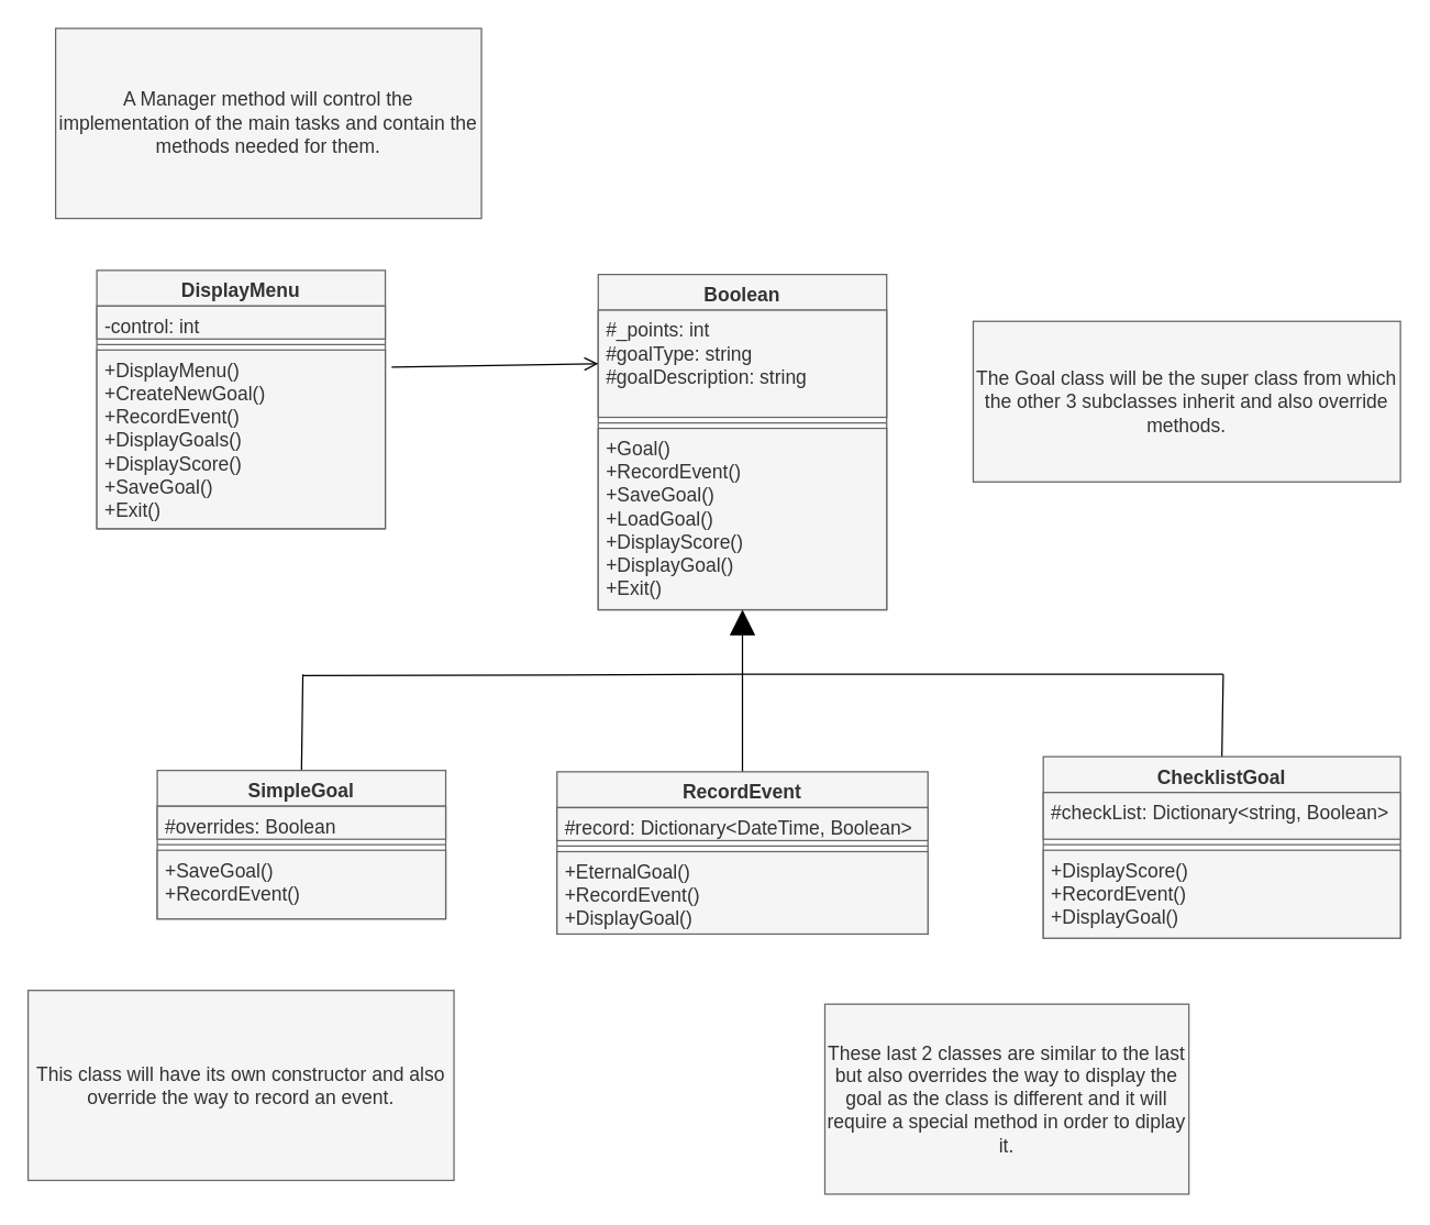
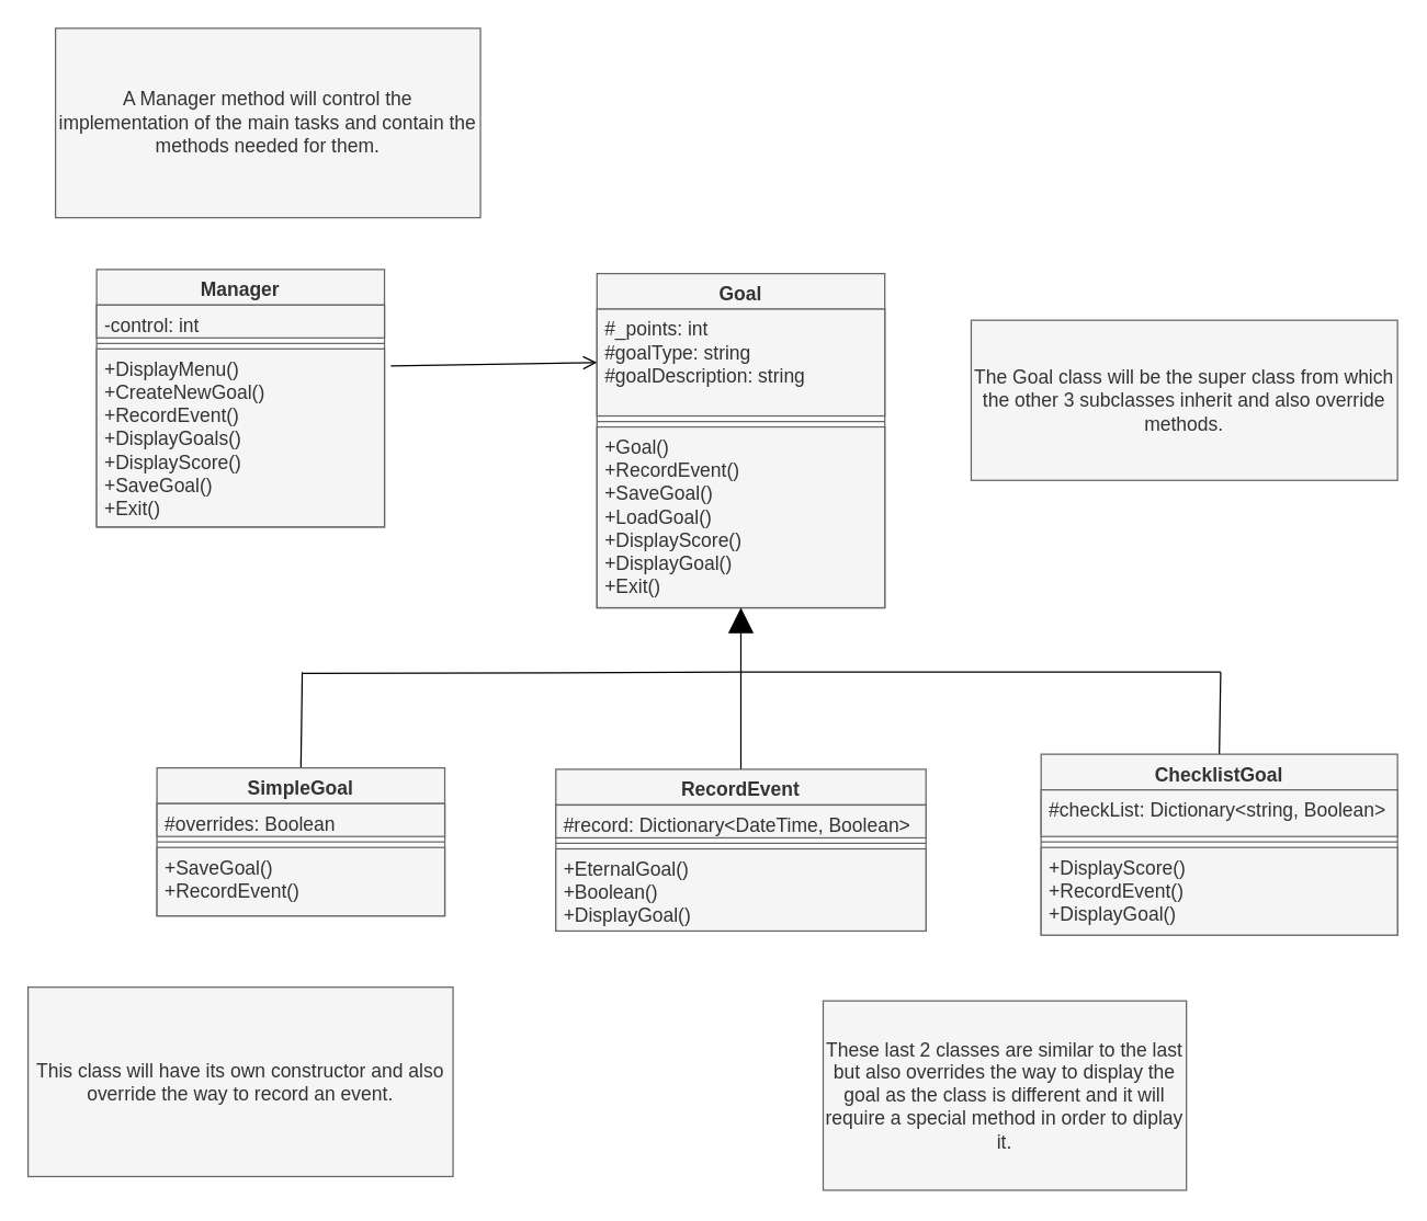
  <mxCell id="0" />
  <mxCell id="1" parent="0" />
  <mxCell id="2" value="This class will have its own constructor and also override the way to record an event." style="whiteSpace=wrap;html=1;fontSize=14;fillColor=#f5f5f5;strokeColor=#666666;fontColor=#333333;" parent="1" vertex="1"><mxGeometry x="20" y="720" width="310" height="138.25" as="geometry" /></mxCell>
  <mxCell id="3" value="These last 2 classes are similar to the last but also overrides the way to display the goal as the class is different and it will require a special method in order to diplay it." style="whiteSpace=wrap;html=1;fontSize=14;fillColor=#f5f5f5;strokeColor=#666666;fontColor=#333333;" parent="1" vertex="1"><mxGeometry x="600" y="730" width="265" height="138.25" as="geometry" /></mxCell>
  <mxCell id="4" value="A Manager method will control the implementation of the main tasks and contain the methods needed for them." style="whiteSpace=wrap;html=1;fontSize=14;fillColor=#f5f5f5;strokeColor=#666666;fontColor=#333333;" parent="1" vertex="1"><mxGeometry x="40" y="20" width="310" height="138.25" as="geometry" /></mxCell>
- <mxCell id="5" value="Boolean" style="swimlane;fontStyle=1;align=center;verticalAlign=top;childLayout=stackLayout;horizontal=1;startSize=26;horizontalStack=0;resizeParent=1;resizeParentMax=0;resizeLast=0;collapsible=1;marginBottom=0;fillColor=#f5f5f5;strokeColor=#666666;fontColor=#333333;fontSize=14;" parent="1" vertex="1"><mxGeometry x="435" y="199" width="210" height="244" as="geometry" /></mxCell>
+ <mxCell id="5" value="Goal" style="swimlane;fontStyle=1;align=center;verticalAlign=top;childLayout=stackLayout;horizontal=1;startSize=26;horizontalStack=0;resizeParent=1;resizeParentMax=0;resizeLast=0;collapsible=1;marginBottom=0;fillColor=#f5f5f5;strokeColor=#666666;fontColor=#333333;fontSize=14;" parent="1" vertex="1"><mxGeometry x="435" y="199" width="210" height="244" as="geometry" /></mxCell>
  <mxCell id="6" value="#_points: int&#10;#goalType: string&#10;#goalDescription: string&#10;" style="text;strokeColor=#666666;fillColor=#f5f5f5;align=left;verticalAlign=top;spacingLeft=4;spacingRight=4;overflow=hidden;rotatable=0;points=[[0,0.5],[1,0.5]];portConstraint=eastwest;fontColor=#333333;fontSize=14;" parent="5" vertex="1"><mxGeometry y="26" width="210" height="78" as="geometry" /></mxCell>
  <mxCell id="7" value="" style="line;strokeWidth=1;fillColor=#f5f5f5;align=left;verticalAlign=middle;spacingTop=-1;spacingLeft=3;spacingRight=3;rotatable=0;labelPosition=right;points=[];portConstraint=eastwest;strokeColor=#666666;fontColor=#333333;fontSize=14;" parent="5" vertex="1"><mxGeometry y="104" width="210" height="8" as="geometry" /></mxCell>
  <mxCell id="8" value="+Goal()&#10;+RecordEvent()&#10;+SaveGoal()&#10;+LoadGoal()&#10;+DisplayScore()&#10;+DisplayGoal()&#09;&#10;+Exit()&#10;" style="text;strokeColor=#666666;fillColor=#f5f5f5;align=left;verticalAlign=top;spacingLeft=4;spacingRight=4;overflow=hidden;rotatable=0;points=[[0,0.5],[1,0.5]];portConstraint=eastwest;fontColor=#333333;fontSize=14;" parent="5" vertex="1"><mxGeometry y="112" width="210" height="132" as="geometry" /></mxCell>
  <mxCell id="9" value="" style="endArrow=block;endSize=16;endFill=1;html=1;exitX=0.5;exitY=0;exitDx=0;exitDy=0;" parent="1" source="23" target="8" edge="1"><mxGeometry width="160" relative="1" as="geometry"><mxPoint x="539.96" y="540" as="sourcePoint" /><mxPoint x="750" y="430" as="targetPoint" /><mxPoint as="offset" /></mxGeometry></mxCell>
  <mxCell id="10" value="" style="endArrow=none;html=1;exitX=0.5;exitY=0;exitDx=0;exitDy=0;" parent="1" source="19" edge="1"><mxGeometry width="50" height="50" relative="1" as="geometry"><mxPoint x="220" y="540" as="sourcePoint" /><mxPoint x="220" y="490" as="targetPoint" /></mxGeometry></mxCell>
  <mxCell id="11" value="" style="endArrow=none;html=1;" parent="1" edge="1"><mxGeometry width="50" height="50" relative="1" as="geometry"><mxPoint x="220" y="491" as="sourcePoint" /><mxPoint y="490" as="targetPoint" x="540" /></mxGeometry></mxCell>
  <mxCell id="12" value="" style="endArrow=none;html=1;" parent="1" edge="1"><mxGeometry width="50" height="50" relative="1" as="geometry"><mxPoint y="490" as="sourcePoint" x="540" /><mxPoint x="890" y="490" as="targetPoint" /></mxGeometry></mxCell>
  <mxCell id="13" value="" style="endArrow=none;html=1;exitX=0.5;exitY=0;exitDx=0;exitDy=0;" parent="1" source="27" edge="1"><mxGeometry width="50" height="50" relative="1" as="geometry"><mxPoint x="869" y="540" as="sourcePoint" /><mxPoint x="890" y="490" as="targetPoint" /></mxGeometry></mxCell>
  <mxCell id="14" value="The Goal class will be the super class from which the other 3 subclasses inherit and also override methods." style="whiteSpace=wrap;html=1;fontSize=14;fillColor=#f5f5f5;strokeColor=#666666;fontColor=#333333;" parent="1" vertex="1"><mxGeometry x="708" y="233.13" width="311" height="116.87" as="geometry" /></mxCell>
- <mxCell id="15" value="DisplayMenu" style="swimlane;fontStyle=1;align=center;verticalAlign=top;childLayout=stackLayout;horizontal=1;startSize=26;horizontalStack=0;resizeParent=1;resizeParentMax=0;resizeLast=0;collapsible=1;marginBottom=0;fillColor=#f5f5f5;strokeColor=#666666;fontColor=#333333;fontSize=14;" parent="1" vertex="1"><mxGeometry x="70" y="196" width="210" height="188" as="geometry" /></mxCell>
+ <mxCell id="15" value="Manager" style="swimlane;fontStyle=1;align=center;verticalAlign=top;childLayout=stackLayout;horizontal=1;startSize=26;horizontalStack=0;resizeParent=1;resizeParentMax=0;resizeLast=0;collapsible=1;marginBottom=0;fillColor=#f5f5f5;strokeColor=#666666;fontColor=#333333;fontSize=14;" parent="1" vertex="1"><mxGeometry x="70" y="196" width="210" height="188" as="geometry" /></mxCell>
  <mxCell id="16" value="-control: int" style="text;strokeColor=#666666;fillColor=#f5f5f5;align=left;verticalAlign=top;spacingLeft=4;spacingRight=4;overflow=hidden;rotatable=0;points=[[0,0.5],[1,0.5]];portConstraint=eastwest;fontColor=#333333;fontSize=14;" parent="15" vertex="1"><mxGeometry y="26" width="210" height="24" as="geometry" /></mxCell>
  <mxCell id="17" value="" style="line;strokeWidth=1;fillColor=#f5f5f5;align=left;verticalAlign=middle;spacingTop=-1;spacingLeft=3;spacingRight=3;rotatable=0;labelPosition=right;points=[];portConstraint=eastwest;strokeColor=#666666;fontColor=#333333;fontSize=14;" parent="15" vertex="1"><mxGeometry y="50" width="210" height="8" as="geometry" /></mxCell>
  <mxCell id="18" value="+DisplayMenu()&#10;+CreateNewGoal()&#10;+RecordEvent()&#10;+DisplayGoals()&#10;+DisplayScore()&#10;+SaveGoal()&#10;+Exit()&#10;" style="text;strokeColor=#666666;fillColor=#f5f5f5;align=left;verticalAlign=top;spacingLeft=4;spacingRight=4;overflow=hidden;rotatable=0;points=[[0,0.5],[1,0.5]];portConstraint=eastwest;fontColor=#333333;fontSize=14;" parent="15" vertex="1"><mxGeometry y="58" width="210" height="130" as="geometry" /></mxCell>
  <mxCell id="19" value="SimpleGoal" style="swimlane;fontStyle=1;align=center;verticalAlign=top;childLayout=stackLayout;horizontal=1;startSize=26;horizontalStack=0;resizeParent=1;resizeParentMax=0;resizeLast=0;collapsible=1;marginBottom=0;fillColor=#f5f5f5;strokeColor=#666666;fontColor=#333333;fontSize=14;" parent="1" vertex="1"><mxGeometry x="114" y="560" width="210" height="108" as="geometry" /></mxCell>
  <mxCell id="20" value="#overrides: Boolean" style="text;strokeColor=#666666;fillColor=#f5f5f5;align=left;verticalAlign=top;spacingLeft=4;spacingRight=4;overflow=hidden;rotatable=0;points=[[0,0.5],[1,0.5]];portConstraint=eastwest;fontColor=#333333;fontSize=14;" parent="19" vertex="1"><mxGeometry y="26" width="210" height="24" as="geometry" /></mxCell>
  <mxCell id="21" value="" style="line;strokeWidth=1;fillColor=#f5f5f5;align=left;verticalAlign=middle;spacingTop=-1;spacingLeft=3;spacingRight=3;rotatable=0;labelPosition=right;points=[];portConstraint=eastwest;strokeColor=#666666;fontColor=#333333;fontSize=14;" parent="19" vertex="1"><mxGeometry y="50" width="210" height="8" as="geometry" /></mxCell>
  <mxCell id="22" value="+SaveGoal()&#10;+RecordEvent()&#10;" style="text;strokeColor=#666666;fillColor=#f5f5f5;align=left;verticalAlign=top;spacingLeft=4;spacingRight=4;overflow=hidden;rotatable=0;points=[[0,0.5],[1,0.5]];portConstraint=eastwest;fontColor=#333333;fontSize=14;" parent="19" vertex="1"><mxGeometry y="58" width="210" height="50" as="geometry" /></mxCell>
  <mxCell id="23" value="RecordEvent" style="swimlane;fontStyle=1;align=center;verticalAlign=top;childLayout=stackLayout;horizontal=1;startSize=26;horizontalStack=0;resizeParent=1;resizeParentMax=0;resizeLast=0;collapsible=1;marginBottom=0;fillColor=#f5f5f5;strokeColor=#666666;fontColor=#333333;fontSize=14;" parent="1" vertex="1"><mxGeometry x="405" y="561" width="270" height="118" as="geometry" /></mxCell>
  <mxCell id="24" value="#record: Dictionary&lt;DateTime, Boolean&gt;" style="text;strokeColor=#666666;fillColor=#f5f5f5;align=left;verticalAlign=top;spacingLeft=4;spacingRight=4;overflow=hidden;rotatable=0;points=[[0,0.5],[1,0.5]];portConstraint=eastwest;fontColor=#333333;fontSize=14;" parent="23" vertex="1"><mxGeometry y="26" width="270" height="24" as="geometry" /></mxCell>
  <mxCell id="25" value="" style="line;strokeWidth=1;fillColor=#f5f5f5;align=left;verticalAlign=middle;spacingTop=-1;spacingLeft=3;spacingRight=3;rotatable=0;labelPosition=right;points=[];portConstraint=eastwest;strokeColor=#666666;fontColor=#333333;fontSize=14;" parent="23" vertex="1"><mxGeometry y="50" width="270" height="8" as="geometry" /></mxCell>
- <mxCell id="26" value="+EternalGoal()&#10;+RecordEvent()&#10;+DisplayGoal()&#10;" style="text;strokeColor=#666666;fillColor=#f5f5f5;align=left;verticalAlign=top;spacingLeft=4;spacingRight=4;overflow=hidden;rotatable=0;points=[[0,0.5],[1,0.5]];portConstraint=eastwest;fontColor=#333333;fontSize=14;" parent="23" vertex="1"><mxGeometry y="58" width="270" height="60" as="geometry" /></mxCell>
+ <mxCell id="26" value="+EternalGoal()&#10;+Boolean()&#10;+DisplayGoal()&#10;" style="text;strokeColor=#666666;fillColor=#f5f5f5;align=left;verticalAlign=top;spacingLeft=4;spacingRight=4;overflow=hidden;rotatable=0;points=[[0,0.5],[1,0.5]];portConstraint=eastwest;fontColor=#333333;fontSize=14;" parent="23" vertex="1"><mxGeometry y="58" width="270" height="60" as="geometry" /></mxCell>
  <mxCell id="27" value="ChecklistGoal" style="swimlane;fontStyle=1;align=center;verticalAlign=top;childLayout=stackLayout;horizontal=1;startSize=26;horizontalStack=0;resizeParent=1;resizeParentMax=0;resizeLast=0;collapsible=1;marginBottom=0;fillColor=#f5f5f5;strokeColor=#666666;fontColor=#333333;fontSize=14;" parent="1" vertex="1"><mxGeometry x="759" y="550" width="260" height="132" as="geometry" /></mxCell>
  <mxCell id="28" value="#checkList: Dictionary&lt;string, Boolean&gt;" style="text;strokeColor=#666666;fillColor=#f5f5f5;align=left;verticalAlign=top;spacingLeft=4;spacingRight=4;overflow=hidden;rotatable=0;points=[[0,0.5],[1,0.5]];portConstraint=eastwest;fontColor=#333333;fontSize=14;" parent="27" vertex="1"><mxGeometry y="26" width="260" height="34" as="geometry" /></mxCell>
  <mxCell id="29" value="" style="line;strokeWidth=1;fillColor=#f5f5f5;align=left;verticalAlign=middle;spacingTop=-1;spacingLeft=3;spacingRight=3;rotatable=0;labelPosition=right;points=[];portConstraint=eastwest;strokeColor=#666666;fontColor=#333333;fontSize=14;" parent="27" vertex="1"><mxGeometry y="60" width="260" height="8" as="geometry" /></mxCell>
  <mxCell id="30" value="+DisplayScore()&#10;+RecordEvent()&#10;+DisplayGoal()&#10;" style="text;strokeColor=#666666;fillColor=#f5f5f5;align=left;verticalAlign=top;spacingLeft=4;spacingRight=4;overflow=hidden;rotatable=0;points=[[0,0.5],[1,0.5]];portConstraint=eastwest;fontColor=#333333;fontSize=14;" parent="27" vertex="1"><mxGeometry y="68" width="260" height="64" as="geometry" /></mxCell>
  <mxCell id="31" value="" style="endArrow=open;startArrow=none;endFill=0;startFill=0;endSize=8;html=1;verticalAlign=bottom;labelBackgroundColor=none;strokeWidth=1;entryX=0;entryY=0.5;entryDx=0;entryDy=0;exitX=1.022;exitY=0.096;exitDx=0;exitDy=0;exitPerimeter=0;" parent="1" source="18" target="6" edge="1"><mxGeometry width="160" relative="1" as="geometry"><mxPoint x="290" y="270" as="sourcePoint" /><mxPoint x="450" y="270" as="targetPoint" /></mxGeometry></mxCell>
